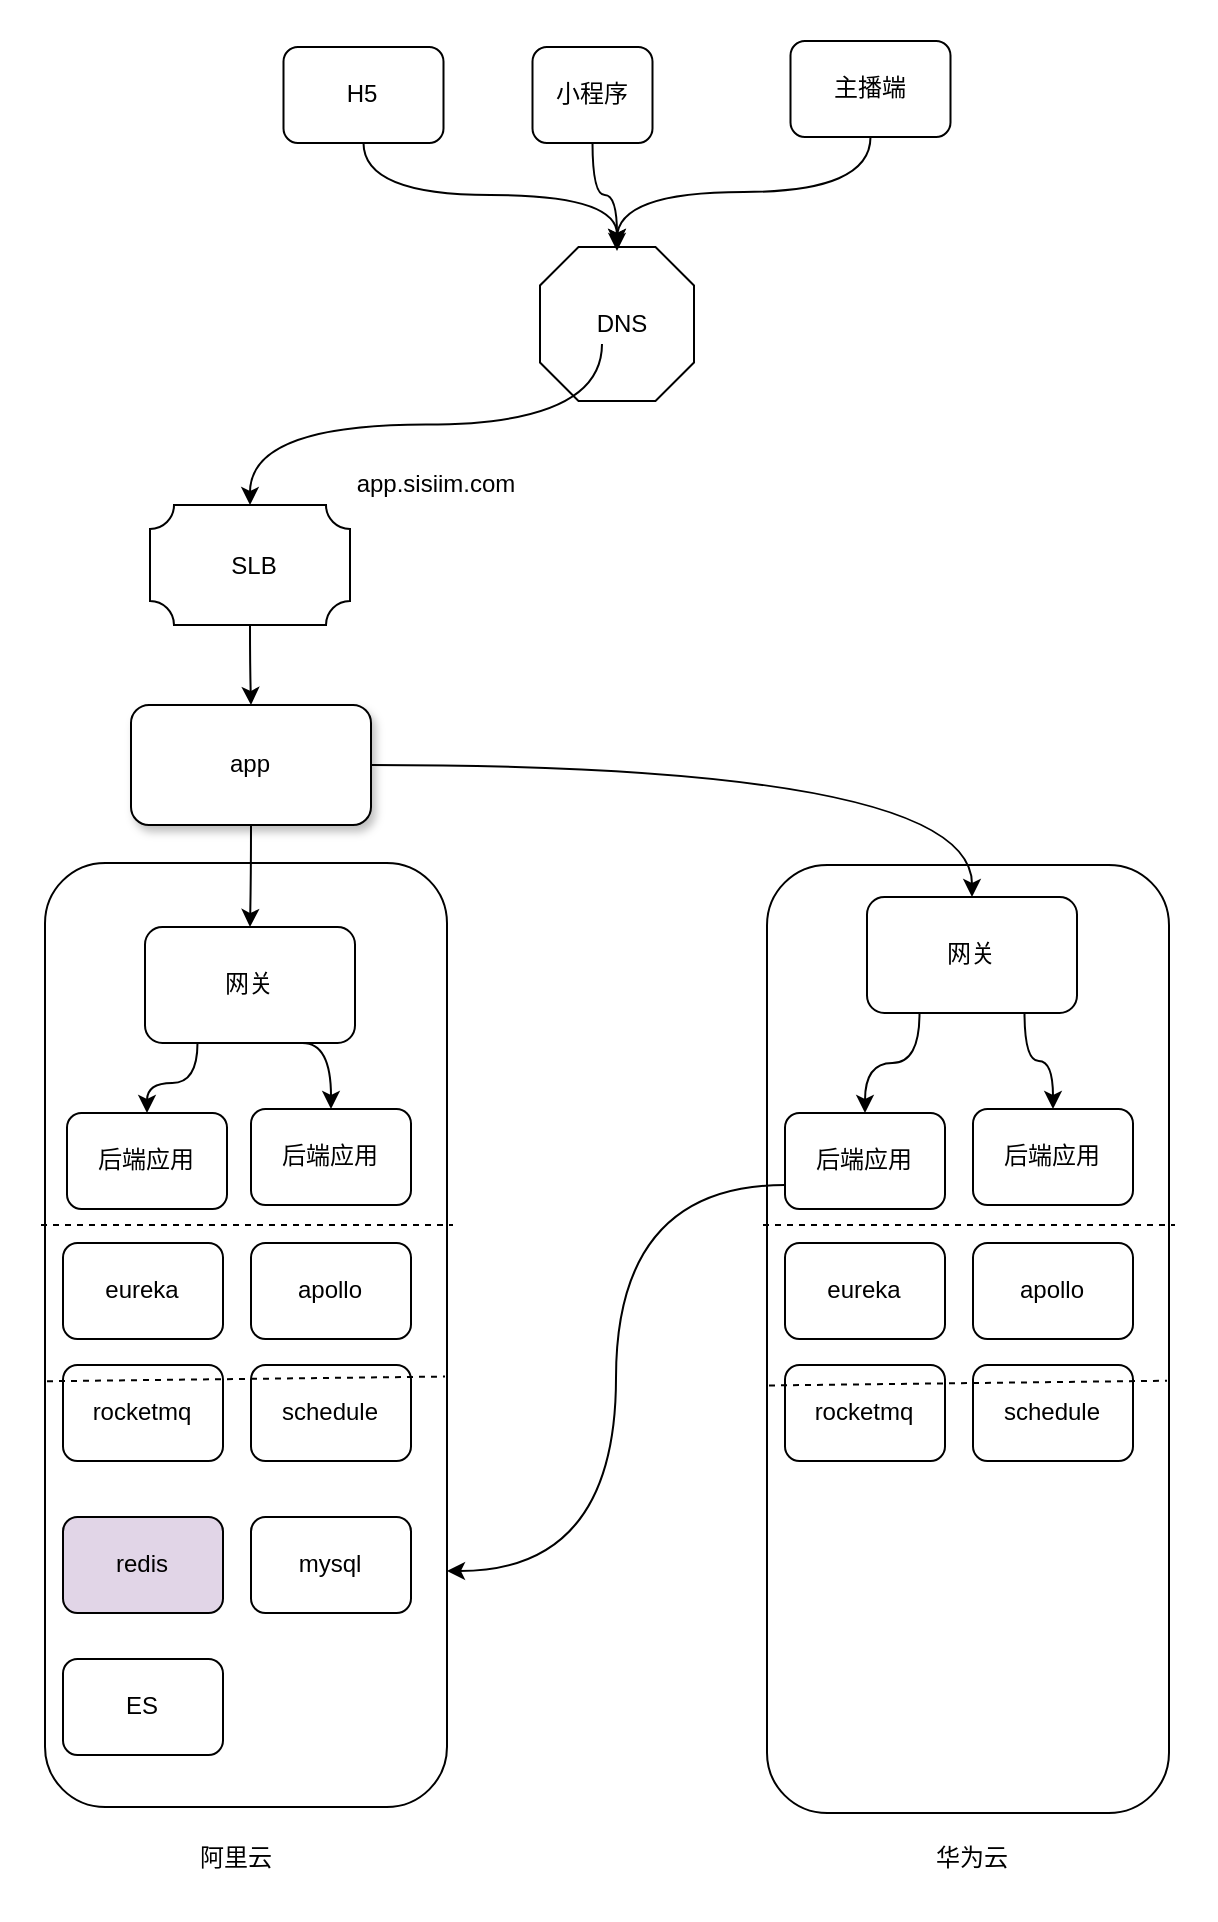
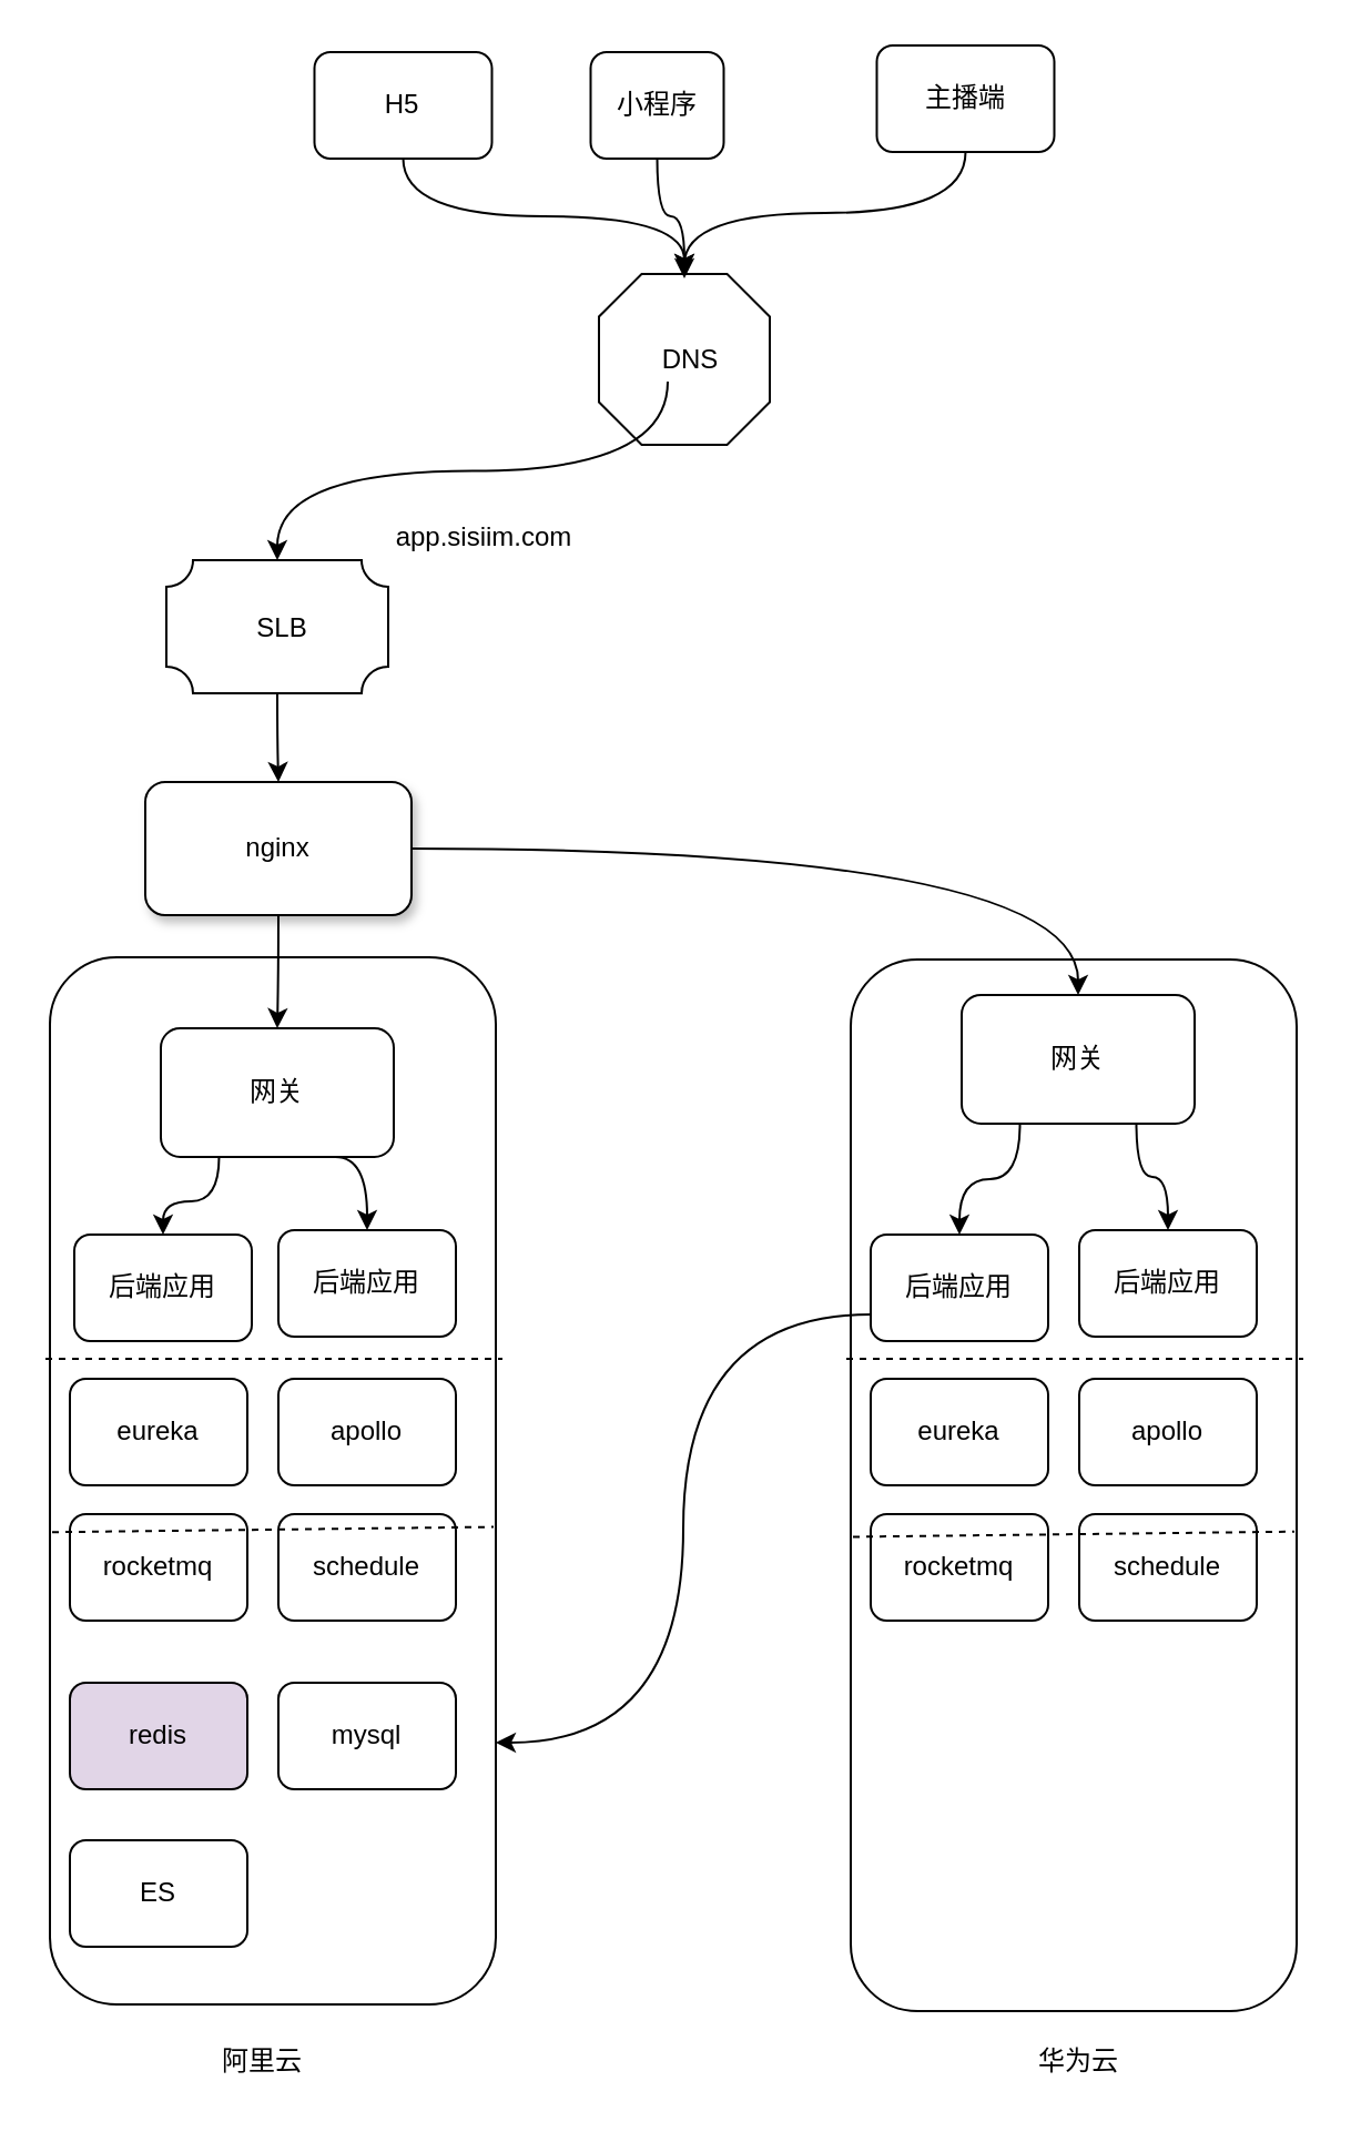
  <mxCell id="0" />
  <mxCell id="1" parent="0" />
  <mxCell id="2" value="" style="rounded=1;whiteSpace=wrap;html=1;" parent="1" vertex="1"><mxGeometry x="383" y="432" width="201" height="474" as="geometry" /></mxCell>
  <mxCell id="3" value="" style="rounded=1;whiteSpace=wrap;html=1;" parent="1" vertex="1"><mxGeometry x="22" y="431" width="201" height="472" as="geometry" /></mxCell>
  <mxCell id="4" value="" style="verticalLabelPosition=bottom;verticalAlign=top;html=1;shape=mxgraph.basic.polygon;polyCoords=[[0.25,0],[0.75,0],[1,0.25],[1,0.75],[0.75,1],[0.25,1],[0,0.75],[0,0.25]];polyline=0;" parent="1" vertex="1"><mxGeometry x="269.5" y="123" width="77" height="77" as="geometry" /></mxCell>
  <mxCell id="5" style="edgeStyle=orthogonalEdgeStyle;curved=1;orthogonalLoop=1;jettySize=auto;html=1;exitX=0.25;exitY=1;exitDx=0;exitDy=0;" parent="1" source="6" target="8" edge="1"><mxGeometry relative="1" as="geometry" /></mxCell>
  <mxCell id="6" value="DNS" style="text;html=1;strokeColor=none;fillColor=none;align=center;verticalAlign=middle;whiteSpace=wrap;rounded=0;" parent="1" vertex="1"><mxGeometry x="290.5" y="151.5" width="40" height="20" as="geometry" /></mxCell>
  <mxCell id="7" style="edgeStyle=orthogonalEdgeStyle;curved=1;orthogonalLoop=1;jettySize=auto;html=1;exitX=0.5;exitY=1;exitDx=0;exitDy=0;exitPerimeter=0;" parent="1" source="8" target="42" edge="1"><mxGeometry relative="1" as="geometry" /></mxCell>
  <mxCell id="8" value="" style="verticalLabelPosition=bottom;verticalAlign=top;html=1;shape=mxgraph.basic.plaque;dx=6;" parent="1" vertex="1"><mxGeometry x="74.5" y="252" width="100" height="60" as="geometry" /></mxCell>
  <mxCell id="9" style="edgeStyle=orthogonalEdgeStyle;curved=1;orthogonalLoop=1;jettySize=auto;html=1;exitX=0.25;exitY=1;exitDx=0;exitDy=0;entryX=0.5;entryY=0;entryDx=0;entryDy=0;" edge="1" parent="1" source="11" target="45"><mxGeometry relative="1" as="geometry" /></mxCell>
  <mxCell id="10" style="edgeStyle=orthogonalEdgeStyle;curved=1;orthogonalLoop=1;jettySize=auto;html=1;exitX=0.75;exitY=1;exitDx=0;exitDy=0;entryX=0.5;entryY=0;entryDx=0;entryDy=0;" edge="1" parent="1" source="11" target="31"><mxGeometry relative="1" as="geometry" /></mxCell>
  <mxCell id="11" value="网关" style="rounded=1;whiteSpace=wrap;html=1;" parent="1" vertex="1"><mxGeometry x="72" y="463" width="105" height="58" as="geometry" /></mxCell>
  <mxCell id="12" style="edgeStyle=orthogonalEdgeStyle;curved=1;orthogonalLoop=1;jettySize=auto;html=1;exitX=0.25;exitY=1;exitDx=0;exitDy=0;" edge="1" parent="1" source="14" target="47"><mxGeometry relative="1" as="geometry" /></mxCell>
  <mxCell id="13" style="edgeStyle=orthogonalEdgeStyle;curved=1;orthogonalLoop=1;jettySize=auto;html=1;exitX=0.75;exitY=1;exitDx=0;exitDy=0;entryX=0.5;entryY=0;entryDx=0;entryDy=0;" edge="1" parent="1" source="14" target="24"><mxGeometry relative="1" as="geometry" /></mxCell>
  <mxCell id="14" value="网关" style="rounded=1;whiteSpace=wrap;html=1;" parent="1" vertex="1"><mxGeometry x="433" y="448" width="105" height="58" as="geometry" /></mxCell>
  <mxCell id="15" value="eureka" style="rounded=1;whiteSpace=wrap;html=1;" parent="1" vertex="1"><mxGeometry x="31" y="621" width="80" height="48" as="geometry" /></mxCell>
  <mxCell id="16" value="apollo" style="rounded=1;whiteSpace=wrap;html=1;" parent="1" vertex="1"><mxGeometry x="125" y="621" width="80" height="48" as="geometry" /></mxCell>
  <mxCell id="17" value="rocketmq" style="rounded=1;whiteSpace=wrap;html=1;" parent="1" vertex="1"><mxGeometry x="31" y="682" width="80" height="48" as="geometry" /></mxCell>
  <mxCell id="18" value="schedule" style="rounded=1;whiteSpace=wrap;html=1;" parent="1" vertex="1"><mxGeometry x="125" y="682" width="80" height="48" as="geometry" /></mxCell>
  <mxCell id="19" value="" style="endArrow=none;dashed=1;html=1;entryX=0.995;entryY=0.544;entryDx=0;entryDy=0;entryPerimeter=0;exitX=0.005;exitY=0.549;exitDx=0;exitDy=0;exitPerimeter=0;" parent="1" source="3" target="3" edge="1"><mxGeometry width="50" height="50" relative="1" as="geometry"><mxPoint x="21" y="745" as="sourcePoint" /><mxPoint x="71" y="742" as="targetPoint" /></mxGeometry></mxCell>
  <mxCell id="20" value="" style="endArrow=none;dashed=1;html=1;" parent="1" edge="1"><mxGeometry width="50" height="50" relative="1" as="geometry"><mxPoint x="20" y="612" as="sourcePoint" /><mxPoint x="226" y="612" as="targetPoint" /></mxGeometry></mxCell>
  <mxCell id="21" value="redis" style="rounded=1;whiteSpace=wrap;html=1;fillColor=#e1d5e7;" parent="1" vertex="1"><mxGeometry x="31" y="758" width="80" height="48" as="geometry" /></mxCell>
  <mxCell id="22" value="mysql" style="rounded=1;whiteSpace=wrap;html=1;" parent="1" vertex="1"><mxGeometry x="125" y="758" width="80" height="48" as="geometry" /></mxCell>
  <mxCell id="23" value="ES" style="rounded=1;whiteSpace=wrap;html=1;" parent="1" vertex="1"><mxGeometry x="31" y="829" width="80" height="48" as="geometry" /></mxCell>
  <mxCell id="24" value="后端应用" style="rounded=1;whiteSpace=wrap;html=1;" parent="1" vertex="1"><mxGeometry x="486" y="554" width="80" height="48" as="geometry" /></mxCell>
  <mxCell id="25" value="eureka" style="rounded=1;whiteSpace=wrap;html=1;" parent="1" vertex="1"><mxGeometry x="392" y="621" width="80" height="48" as="geometry" /></mxCell>
  <mxCell id="26" value="apollo" style="rounded=1;whiteSpace=wrap;html=1;" parent="1" vertex="1"><mxGeometry x="486" y="621" width="80" height="48" as="geometry" /></mxCell>
  <mxCell id="27" value="rocketmq" style="rounded=1;whiteSpace=wrap;html=1;" parent="1" vertex="1"><mxGeometry x="392" y="682" width="80" height="48" as="geometry" /></mxCell>
  <mxCell id="28" value="schedule" style="rounded=1;whiteSpace=wrap;html=1;" parent="1" vertex="1"><mxGeometry x="486" y="682" width="80" height="48" as="geometry" /></mxCell>
  <mxCell id="29" value="" style="endArrow=none;dashed=1;html=1;entryX=0.995;entryY=0.544;entryDx=0;entryDy=0;entryPerimeter=0;exitX=0.005;exitY=0.549;exitDx=0;exitDy=0;exitPerimeter=0;" parent="1" source="2" target="2" edge="1"><mxGeometry width="50" height="50" relative="1" as="geometry"><mxPoint x="382" y="745" as="sourcePoint" /><mxPoint x="432" y="742" as="targetPoint" /></mxGeometry></mxCell>
  <mxCell id="30" value="" style="endArrow=none;dashed=1;html=1;" parent="1" edge="1"><mxGeometry width="50" height="50" relative="1" as="geometry"><mxPoint x="381" y="612" as="sourcePoint" /><mxPoint x="587" y="612" as="targetPoint" /></mxGeometry></mxCell>
  <mxCell id="31" value="后端应用" style="rounded=1;whiteSpace=wrap;html=1;" parent="1" vertex="1"><mxGeometry x="125" y="554" width="80" height="48" as="geometry" /></mxCell>
  <mxCell id="32" style="edgeStyle=orthogonalEdgeStyle;curved=1;orthogonalLoop=1;jettySize=auto;html=1;exitX=0.5;exitY=1;exitDx=0;exitDy=0;" parent="1" source="33" target="4" edge="1"><mxGeometry relative="1" as="geometry" /></mxCell>
  <mxCell id="33" value="H5" style="rounded=1;whiteSpace=wrap;html=1;" parent="1" vertex="1"><mxGeometry x="141.25" y="23" width="80" height="48" as="geometry" /></mxCell>
  <mxCell id="34" style="edgeStyle=orthogonalEdgeStyle;curved=1;orthogonalLoop=1;jettySize=auto;html=1;exitX=0.5;exitY=1;exitDx=0;exitDy=0;" parent="1" source="35" target="4" edge="1"><mxGeometry relative="1" as="geometry" /></mxCell>
  <mxCell id="35" value="小程序" style="rounded=1;whiteSpace=wrap;html=1;" parent="1" vertex="1"><mxGeometry x="265.75" y="23" width="60" height="48" as="geometry" /></mxCell>
  <mxCell id="36" style="edgeStyle=orthogonalEdgeStyle;curved=1;orthogonalLoop=1;jettySize=auto;html=1;exitX=0.5;exitY=1;exitDx=0;exitDy=0;entryX=0.5;entryY=0.026;entryDx=0;entryDy=0;entryPerimeter=0;" parent="1" source="37" target="4" edge="1"><mxGeometry relative="1" as="geometry" /></mxCell>
  <mxCell id="37" value="主播端" style="rounded=1;whiteSpace=wrap;html=1;" parent="1" vertex="1"><mxGeometry x="394.75" y="20" width="80" height="48" as="geometry" /></mxCell>
  <mxCell id="38" value="app.sisiim.com" style="text;html=1;strokeColor=none;fillColor=none;align=center;verticalAlign=middle;whiteSpace=wrap;rounded=0;shadow=1;" parent="1" vertex="1"><mxGeometry x="198" y="232" width="40" height="20" as="geometry" /></mxCell>
  <mxCell id="39" value="SLB" style="text;html=1;strokeColor=none;fillColor=none;align=center;verticalAlign=middle;whiteSpace=wrap;rounded=0;shadow=1;" parent="1" vertex="1"><mxGeometry x="107" y="272.5" width="40" height="20" as="geometry" /></mxCell>
  <mxCell id="40" style="edgeStyle=orthogonalEdgeStyle;curved=1;orthogonalLoop=1;jettySize=auto;html=1;exitX=1;exitY=0.5;exitDx=0;exitDy=0;" parent="1" source="42" target="14" edge="1"><mxGeometry relative="1" as="geometry" /></mxCell>
  <mxCell id="41" style="edgeStyle=orthogonalEdgeStyle;curved=1;orthogonalLoop=1;jettySize=auto;html=1;exitX=0.5;exitY=1;exitDx=0;exitDy=0;" edge="1" parent="1" source="42" target="11"><mxGeometry relative="1" as="geometry" /></mxCell>
- <mxCell id="42" value="app" style="rounded=1;whiteSpace=wrap;html=1;shadow=1;" parent="1" vertex="1"><mxGeometry x="65" y="352" width="120" height="60" as="geometry" /></mxCell>
+ <mxCell id="42" value="nginx" style="rounded=1;whiteSpace=wrap;html=1;shadow=1;" parent="1" vertex="1"><mxGeometry x="65" y="352" width="120" height="60" as="geometry" /></mxCell>
  <mxCell id="43" value="阿里云" style="text;html=1;strokeColor=none;fillColor=none;align=center;verticalAlign=middle;whiteSpace=wrap;rounded=0;shadow=1;" parent="1" vertex="1"><mxGeometry x="98" y="919" width="40" height="20" as="geometry" /></mxCell>
  <mxCell id="44" value="华为云" style="text;html=1;strokeColor=none;fillColor=none;align=center;verticalAlign=middle;whiteSpace=wrap;rounded=0;shadow=1;" parent="1" vertex="1"><mxGeometry x="466" y="919" width="40" height="20" as="geometry" /></mxCell>
  <mxCell id="45" value="后端应用" style="rounded=1;whiteSpace=wrap;html=1;" vertex="1" parent="1"><mxGeometry x="33" y="556" width="80" height="48" as="geometry" /></mxCell>
  <mxCell id="46" style="edgeStyle=orthogonalEdgeStyle;curved=1;orthogonalLoop=1;jettySize=auto;html=1;exitX=0;exitY=0.75;exitDx=0;exitDy=0;entryX=1;entryY=0.75;entryDx=0;entryDy=0;" edge="1" parent="1" source="47" target="3"><mxGeometry relative="1" as="geometry" /></mxCell>
  <mxCell id="47" value="后端应用" style="rounded=1;whiteSpace=wrap;html=1;" vertex="1" parent="1"><mxGeometry x="392" y="556" width="80" height="48" as="geometry" /></mxCell>
